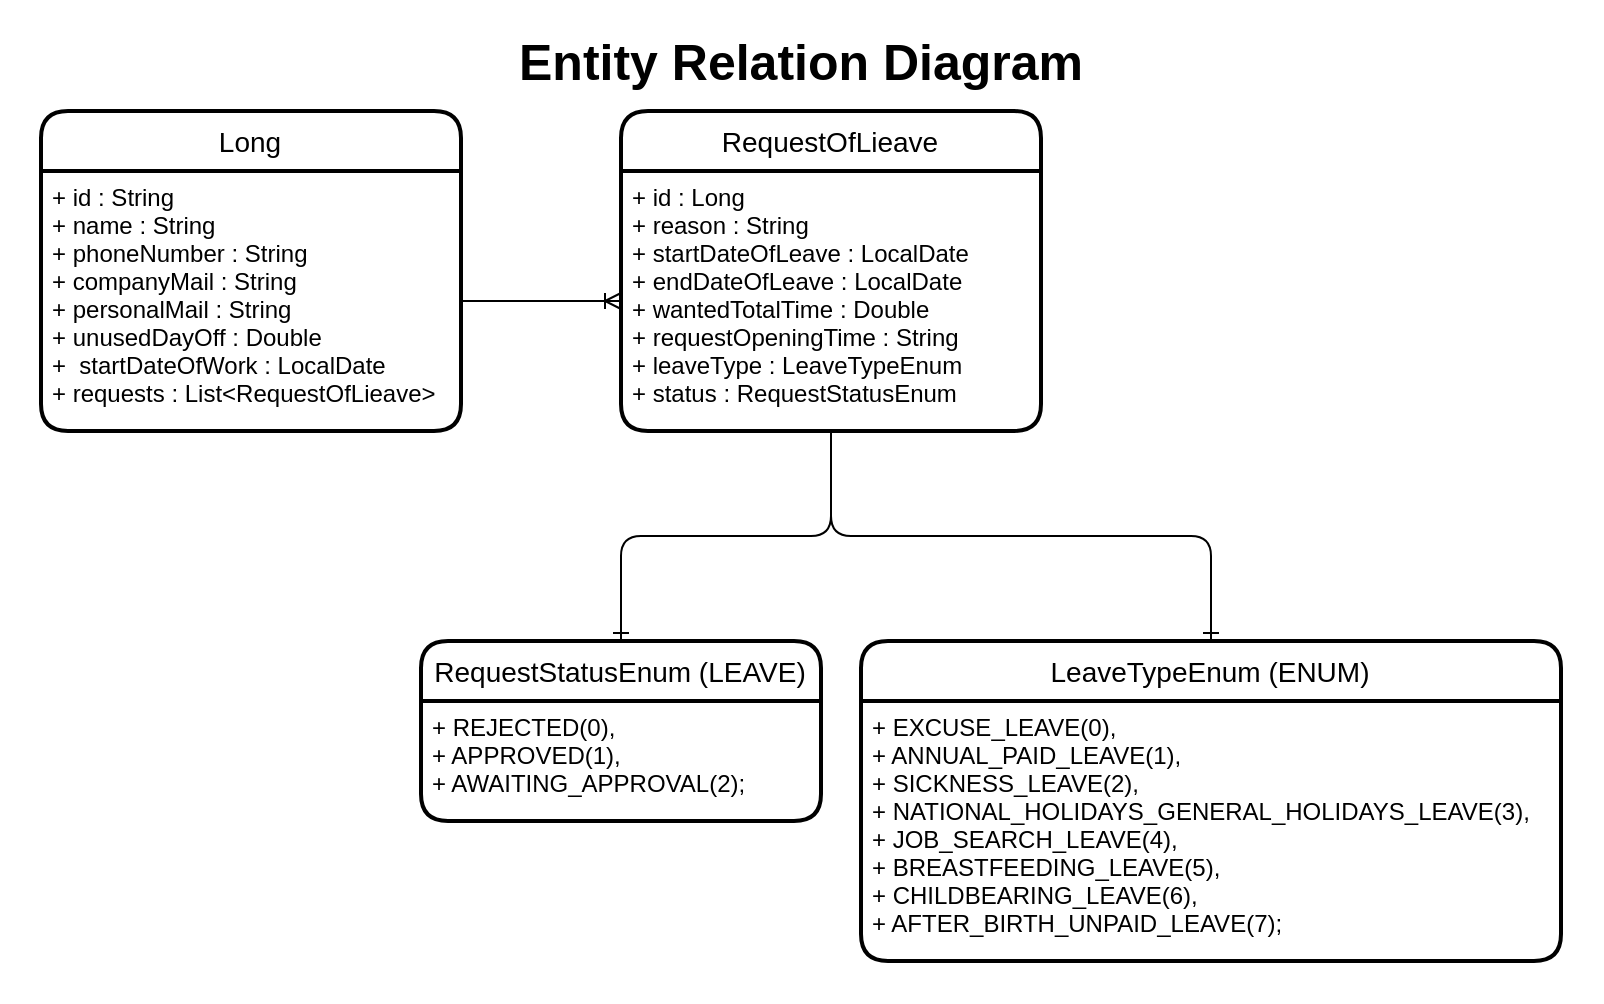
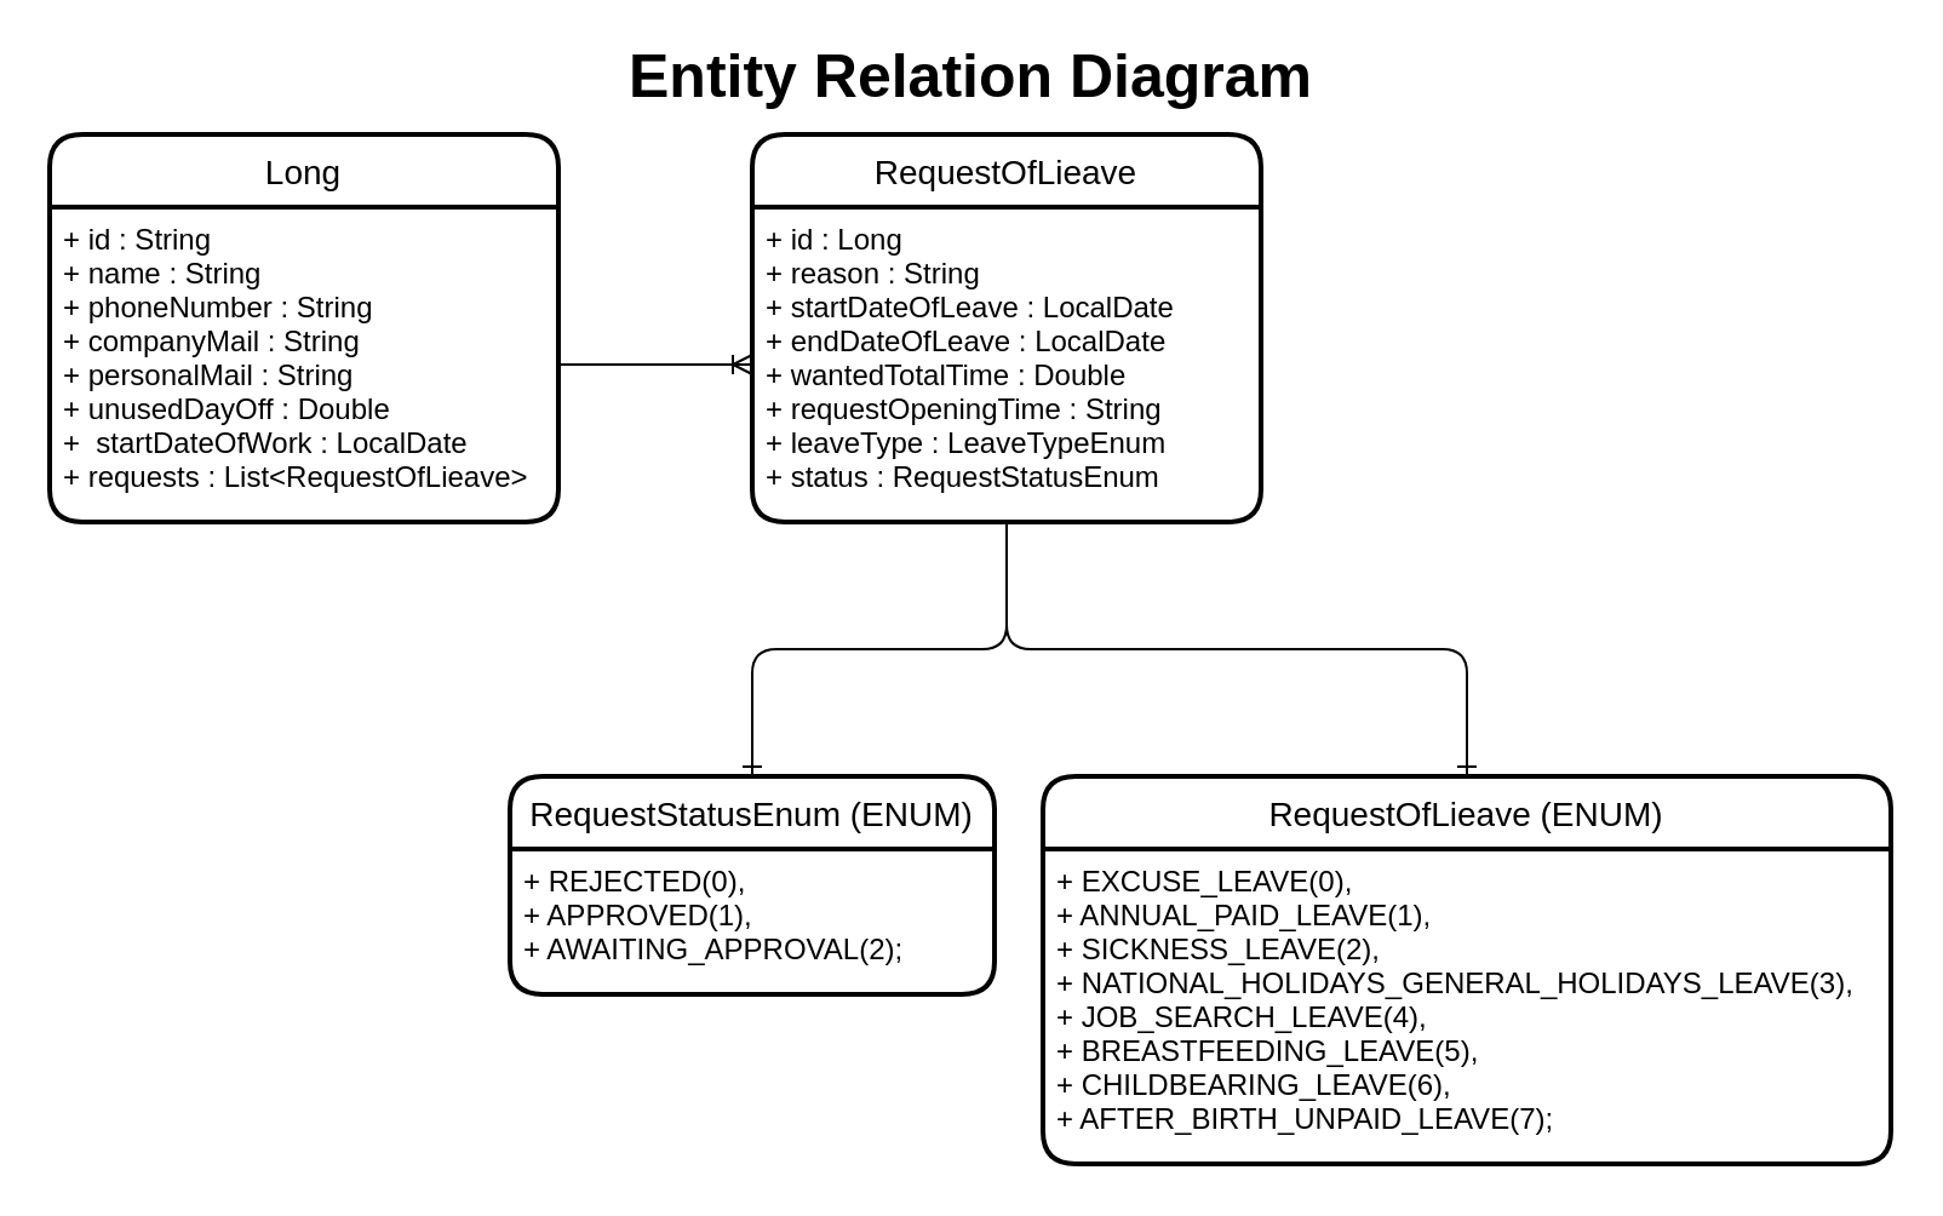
  <mxCell id="0" />
  <mxCell id="1" parent="0" />
  <mxCell id="2" value="Long" style="swimlane;childLayout=stackLayout;horizontal=1;startSize=30;horizontalStack=0;rounded=1;fontSize=14;fontStyle=0;strokeWidth=2;resizeParent=0;resizeLast=1;shadow=0;dashed=0;align=center;" vertex="1" parent="1"><mxGeometry x="20" y="55" width="210" height="160" as="geometry" /></mxCell>
  <mxCell id="3" value="+ id : String&#10;+ name : String&#10;+ phoneNumber : String&#10;+ companyMail : String&#10;+ personalMail : String&#10;+ unusedDayOff : Double&#10;+  startDateOfWork : LocalDate&#10;+ requests : List&lt;RequestOfLieave&gt;" style="align=left;strokeColor=none;fillColor=none;spacingLeft=4;fontSize=12;verticalAlign=top;resizable=0;rotatable=0;part=1;" vertex="1" parent="2"><mxGeometry y="30" width="210" height="130" as="geometry" /></mxCell>
  <mxCell id="4" value="" style="edgeStyle=entityRelationEdgeStyle;fontSize=12;html=1;endArrow=ERoneToMany;exitX=1;exitY=0.5;exitDx=0;exitDy=0;entryX=0;entryY=0.5;entryDx=0;entryDy=0;" edge="1" parent="1" source="3" target="6"><mxGeometry width="100" height="100" relative="1" as="geometry"><mxPoint x="300" y="225" as="sourcePoint" /><mxPoint x="400" y="125" as="targetPoint" /></mxGeometry></mxCell>
  <mxCell id="5" value="RequestOfLieave" style="swimlane;childLayout=stackLayout;horizontal=1;startSize=30;horizontalStack=0;rounded=1;fontSize=14;fontStyle=0;strokeWidth=2;resizeParent=0;resizeLast=1;shadow=0;dashed=0;align=center;" vertex="1" parent="1"><mxGeometry x="310" y="55" width="210" height="160" as="geometry" /></mxCell>
  <mxCell id="6" value="+ id : Long&#10;+ reason : String&#10;+ startDateOfLeave : LocalDate&#10;+ endDateOfLeave : LocalDate&#10;+ wantedTotalTime : Double&#10;+ requestOpeningTime : String&#10;+ leaveType : LeaveTypeEnum&#10;+ status : RequestStatusEnum" style="align=left;strokeColor=none;fillColor=none;spacingLeft=4;fontSize=12;verticalAlign=top;resizable=0;rotatable=0;part=1;" vertex="1" parent="5"><mxGeometry y="30" width="210" height="130" as="geometry" /></mxCell>
  <mxCell id="7" value="" style="edgeStyle=orthogonalEdgeStyle;fontSize=12;html=1;endArrow=ERone;endFill=1;entryX=0.5;entryY=0;entryDx=0;entryDy=0;exitX=0.5;exitY=1;exitDx=0;exitDy=0;" edge="1" parent="1" source="6" target="8"><mxGeometry width="100" height="100" relative="1" as="geometry"><mxPoint x="345" y="345" as="sourcePoint" /><mxPoint x="445" y="245" as="targetPoint" /></mxGeometry></mxCell>
- <mxCell id="8" value="LeaveTypeEnum (ENUM)" style="swimlane;childLayout=stackLayout;horizontal=1;startSize=30;horizontalStack=0;rounded=1;fontSize=14;fontStyle=0;strokeWidth=2;resizeParent=0;resizeLast=1;shadow=0;dashed=0;align=center;" vertex="1" parent="1"><mxGeometry x="430" y="320" width="350" height="160" as="geometry" /></mxCell>
+ <mxCell id="8" value="RequestOfLieave (ENUM)" style="swimlane;childLayout=stackLayout;horizontal=1;startSize=30;horizontalStack=0;rounded=1;fontSize=14;fontStyle=0;strokeWidth=2;resizeParent=0;resizeLast=1;shadow=0;dashed=0;align=center;" vertex="1" parent="1"><mxGeometry x="430" y="320" width="350" height="160" as="geometry" /></mxCell>
  <mxCell id="9" value="+ EXCUSE_LEAVE(0),&#10;+ ANNUAL_PAID_LEAVE(1),&#10;+ SICKNESS_LEAVE(2),&#10;+ NATIONAL_HOLIDAYS_GENERAL_HOLIDAYS_LEAVE(3),&#10;+ JOB_SEARCH_LEAVE(4),&#10;+ BREASTFEEDING_LEAVE(5),&#10;+ CHILDBEARING_LEAVE(6),&#10;+ AFTER_BIRTH_UNPAID_LEAVE(7);" style="align=left;strokeColor=none;fillColor=none;spacingLeft=4;fontSize=12;verticalAlign=top;resizable=0;rotatable=0;part=1;" vertex="1" parent="8"><mxGeometry y="30" width="350" height="130" as="geometry" /></mxCell>
- <mxCell id="10" value="RequestStatusEnum (LEAVE)" style="swimlane;childLayout=stackLayout;horizontal=1;startSize=30;horizontalStack=0;rounded=1;fontSize=14;fontStyle=0;strokeWidth=2;resizeParent=0;resizeLast=1;shadow=0;dashed=0;align=center;" vertex="1" parent="1"><mxGeometry x="210" y="320" width="200" height="90" as="geometry" /></mxCell>
+ <mxCell id="10" value="RequestStatusEnum (ENUM)" style="swimlane;childLayout=stackLayout;horizontal=1;startSize=30;horizontalStack=0;rounded=1;fontSize=14;fontStyle=0;strokeWidth=2;resizeParent=0;resizeLast=1;shadow=0;dashed=0;align=center;" vertex="1" parent="1"><mxGeometry x="210" y="320" width="200" height="90" as="geometry" /></mxCell>
  <mxCell id="11" value="+ REJECTED(0),&#10;+ APPROVED(1),&#10;+ AWAITING_APPROVAL(2);" style="align=left;strokeColor=none;fillColor=none;spacingLeft=4;fontSize=12;verticalAlign=top;resizable=0;rotatable=0;part=1;" vertex="1" parent="10"><mxGeometry y="30" width="200" height="60" as="geometry" /></mxCell>
  <mxCell id="12" value="" style="edgeStyle=orthogonalEdgeStyle;fontSize=12;html=1;endArrow=ERone;endFill=1;entryX=0.5;entryY=0;entryDx=0;entryDy=0;exitX=0.5;exitY=1;exitDx=0;exitDy=0;" edge="1" parent="1" source="6" target="10"><mxGeometry width="100" height="100" relative="1" as="geometry"><mxPoint x="-10" y="345" as="sourcePoint" /><mxPoint x="90" y="245" as="targetPoint" /></mxGeometry></mxCell>
  <mxCell id="13" value="&lt;font style=&quot;font-size: 25px&quot;&gt;&lt;b&gt;Entity Relation Diagram&lt;/b&gt;&lt;/font&gt;" style="text;html=1;align=center;verticalAlign=middle;resizable=0;points=[];autosize=1;strokeColor=none;" vertex="1" parent="1"><mxGeometry x="250" y="20" width="300" height="20" as="geometry" /></mxCell>
